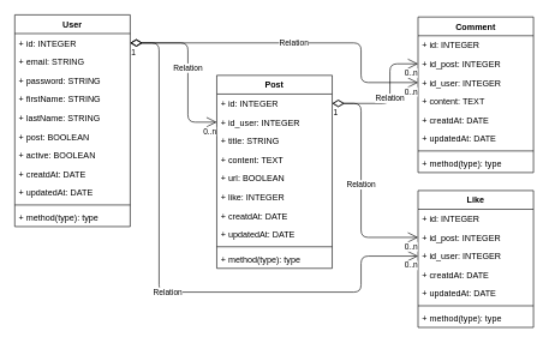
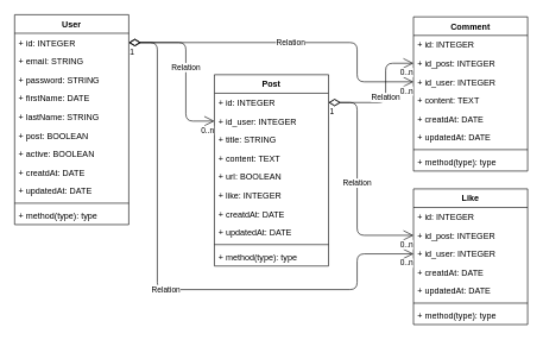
  <mxCell id="0" />
  <mxCell id="1" parent="0" />
  <mxCell id="2" value="Comment" style="swimlane;fontStyle=1;align=center;verticalAlign=top;childLayout=stackLayout;horizontal=1;startSize=26;horizontalStack=0;resizeParent=1;resizeParentMax=0;resizeLast=0;collapsible=1;marginBottom=0;" parent="1" vertex="1"><mxGeometry x="579" y="23" width="160" height="216" as="geometry" /></mxCell>
  <mxCell id="3" value="+ id: INTEGER" style="text;strokeColor=none;fillColor=none;align=left;verticalAlign=top;spacingLeft=4;spacingRight=4;overflow=hidden;rotatable=0;points=[[0,0.5],[1,0.5]];portConstraint=eastwest;" vertex="1" parent="2"><mxGeometry y="26" width="160" height="26" as="geometry" /></mxCell>
  <mxCell id="4" value="+ id_post: INTEGER" style="text;strokeColor=none;fillColor=none;align=left;verticalAlign=top;spacingLeft=4;spacingRight=4;overflow=hidden;rotatable=0;points=[[0,0.5],[1,0.5]];portConstraint=eastwest;" parent="2" vertex="1"><mxGeometry y="52" width="160" height="26" as="geometry" /></mxCell>
  <mxCell id="5" value="+ id_user: INTEGER" style="text;strokeColor=none;fillColor=none;align=left;verticalAlign=top;spacingLeft=4;spacingRight=4;overflow=hidden;rotatable=0;points=[[0,0.5],[1,0.5]];portConstraint=eastwest;" vertex="1" parent="2"><mxGeometry y="78" width="160" height="26" as="geometry" /></mxCell>
  <mxCell id="6" value="+ content: TEXT" style="text;strokeColor=none;fillColor=none;align=left;verticalAlign=top;spacingLeft=4;spacingRight=4;overflow=hidden;rotatable=0;points=[[0,0.5],[1,0.5]];portConstraint=eastwest;" vertex="1" parent="2"><mxGeometry y="104" width="160" height="26" as="geometry" /></mxCell>
  <mxCell id="7" value="+ creatdAt: DATE" style="text;strokeColor=none;fillColor=none;align=left;verticalAlign=top;spacingLeft=4;spacingRight=4;overflow=hidden;rotatable=0;points=[[0,0.5],[1,0.5]];portConstraint=eastwest;" vertex="1" parent="2"><mxGeometry y="130" width="160" height="26" as="geometry" /></mxCell>
  <mxCell id="8" value="+ updatedAt: DATE" style="text;strokeColor=none;fillColor=none;align=left;verticalAlign=top;spacingLeft=4;spacingRight=4;overflow=hidden;rotatable=0;points=[[0,0.5],[1,0.5]];portConstraint=eastwest;" vertex="1" parent="2"><mxGeometry y="156" width="160" height="26" as="geometry" /></mxCell>
  <mxCell id="9" value="" style="line;strokeWidth=1;fillColor=none;align=left;verticalAlign=middle;spacingTop=-1;spacingLeft=3;spacingRight=3;rotatable=0;labelPosition=right;points=[];portConstraint=eastwest;" parent="2" vertex="1"><mxGeometry y="182" width="160" height="8" as="geometry" /></mxCell>
  <mxCell id="10" value="+ method(type): type" style="text;strokeColor=none;fillColor=none;align=left;verticalAlign=top;spacingLeft=4;spacingRight=4;overflow=hidden;rotatable=0;points=[[0,0.5],[1,0.5]];portConstraint=eastwest;" parent="2" vertex="1"><mxGeometry y="190" width="160" height="26" as="geometry" /></mxCell>
  <mxCell id="11" value="Like" style="swimlane;fontStyle=1;align=center;verticalAlign=top;childLayout=stackLayout;horizontal=1;startSize=26;horizontalStack=0;resizeParent=1;resizeParentMax=0;resizeLast=0;collapsible=1;marginBottom=0;" parent="1" vertex="1"><mxGeometry x="579" y="264" width="160" height="190" as="geometry" /></mxCell>
  <mxCell id="12" value="+ id: INTEGER" style="text;strokeColor=none;fillColor=none;align=left;verticalAlign=top;spacingLeft=4;spacingRight=4;overflow=hidden;rotatable=0;points=[[0,0.5],[1,0.5]];portConstraint=eastwest;" vertex="1" parent="11"><mxGeometry y="26" width="160" height="26" as="geometry" /></mxCell>
  <mxCell id="13" value="+ id_post: INTEGER" style="text;strokeColor=none;fillColor=none;align=left;verticalAlign=top;spacingLeft=4;spacingRight=4;overflow=hidden;rotatable=0;points=[[0,0.5],[1,0.5]];portConstraint=eastwest;" vertex="1" parent="11"><mxGeometry y="52" width="160" height="26" as="geometry" /></mxCell>
  <mxCell id="14" value="+ id_user: INTEGER" style="text;strokeColor=none;fillColor=none;align=left;verticalAlign=top;spacingLeft=4;spacingRight=4;overflow=hidden;rotatable=0;points=[[0,0.5],[1,0.5]];portConstraint=eastwest;" vertex="1" parent="11"><mxGeometry y="78" width="160" height="26" as="geometry" /></mxCell>
  <mxCell id="15" value="+ creatdAt: DATE" style="text;strokeColor=none;fillColor=none;align=left;verticalAlign=top;spacingLeft=4;spacingRight=4;overflow=hidden;rotatable=0;points=[[0,0.5],[1,0.5]];portConstraint=eastwest;" vertex="1" parent="11"><mxGeometry y="104" width="160" height="26" as="geometry" /></mxCell>
  <mxCell id="16" value="+ updatedAt: DATE" style="text;strokeColor=none;fillColor=none;align=left;verticalAlign=top;spacingLeft=4;spacingRight=4;overflow=hidden;rotatable=0;points=[[0,0.5],[1,0.5]];portConstraint=eastwest;" vertex="1" parent="11"><mxGeometry y="130" width="160" height="26" as="geometry" /></mxCell>
  <mxCell id="17" value="" style="line;strokeWidth=1;fillColor=none;align=left;verticalAlign=middle;spacingTop=-1;spacingLeft=3;spacingRight=3;rotatable=0;labelPosition=right;points=[];portConstraint=eastwest;" parent="11" vertex="1"><mxGeometry y="156" width="160" height="8" as="geometry" /></mxCell>
  <mxCell id="18" value="+ method(type): type" style="text;strokeColor=none;fillColor=none;align=left;verticalAlign=top;spacingLeft=4;spacingRight=4;overflow=hidden;rotatable=0;points=[[0,0.5],[1,0.5]];portConstraint=eastwest;" parent="11" vertex="1"><mxGeometry y="164" width="160" height="26" as="geometry" /></mxCell>
  <mxCell id="19" value="Post" style="swimlane;fontStyle=1;align=center;verticalAlign=top;childLayout=stackLayout;horizontal=1;startSize=26;horizontalStack=0;resizeParent=1;resizeParentMax=0;resizeLast=0;collapsible=1;marginBottom=0;" vertex="1" parent="1"><mxGeometry x="300" y="104" width="160" height="268" as="geometry" /></mxCell>
  <mxCell id="20" value="+ id: INTEGER" style="text;strokeColor=none;fillColor=none;align=left;verticalAlign=top;spacingLeft=4;spacingRight=4;overflow=hidden;rotatable=0;points=[[0,0.5],[1,0.5]];portConstraint=eastwest;" vertex="1" parent="19"><mxGeometry y="26" width="160" height="26" as="geometry" /></mxCell>
  <mxCell id="21" value="+ id_user: INTEGER" style="text;strokeColor=none;fillColor=none;align=left;verticalAlign=top;spacingLeft=4;spacingRight=4;overflow=hidden;rotatable=0;points=[[0,0.5],[1,0.5]];portConstraint=eastwest;" vertex="1" parent="19"><mxGeometry y="52" width="160" height="26" as="geometry" /></mxCell>
  <mxCell id="22" value="+ title: STRING" style="text;strokeColor=none;fillColor=none;align=left;verticalAlign=top;spacingLeft=4;spacingRight=4;overflow=hidden;rotatable=0;points=[[0,0.5],[1,0.5]];portConstraint=eastwest;" vertex="1" parent="19"><mxGeometry y="78" width="160" height="26" as="geometry" /></mxCell>
  <mxCell id="23" value="+ content: TEXT" style="text;strokeColor=none;fillColor=none;align=left;verticalAlign=top;spacingLeft=4;spacingRight=4;overflow=hidden;rotatable=0;points=[[0,0.5],[1,0.5]];portConstraint=eastwest;" vertex="1" parent="19"><mxGeometry y="104" width="160" height="26" as="geometry" /></mxCell>
  <mxCell id="24" value="+ url: BOOLEAN" style="text;strokeColor=none;fillColor=none;align=left;verticalAlign=top;spacingLeft=4;spacingRight=4;overflow=hidden;rotatable=0;points=[[0,0.5],[1,0.5]];portConstraint=eastwest;" vertex="1" parent="19"><mxGeometry y="130" width="160" height="26" as="geometry" /></mxCell>
  <mxCell id="25" value="+ like: INTEGER" style="text;strokeColor=none;fillColor=none;align=left;verticalAlign=top;spacingLeft=4;spacingRight=4;overflow=hidden;rotatable=0;points=[[0,0.5],[1,0.5]];portConstraint=eastwest;" vertex="1" parent="19"><mxGeometry y="156" width="160" height="26" as="geometry" /></mxCell>
  <mxCell id="26" value="+ creatdAt: DATE" style="text;strokeColor=none;fillColor=none;align=left;verticalAlign=top;spacingLeft=4;spacingRight=4;overflow=hidden;rotatable=0;points=[[0,0.5],[1,0.5]];portConstraint=eastwest;" vertex="1" parent="19"><mxGeometry y="182" width="160" height="26" as="geometry" /></mxCell>
  <mxCell id="27" value="+ updatedAt: DATE" style="text;strokeColor=none;fillColor=none;align=left;verticalAlign=top;spacingLeft=4;spacingRight=4;overflow=hidden;rotatable=0;points=[[0,0.5],[1,0.5]];portConstraint=eastwest;" vertex="1" parent="19"><mxGeometry y="208" width="160" height="26" as="geometry" /></mxCell>
  <mxCell id="28" value="" style="line;strokeWidth=1;fillColor=none;align=left;verticalAlign=middle;spacingTop=-1;spacingLeft=3;spacingRight=3;rotatable=0;labelPosition=right;points=[];portConstraint=eastwest;" vertex="1" parent="19"><mxGeometry y="234" width="160" height="8" as="geometry" /></mxCell>
  <mxCell id="29" value="+ method(type): type" style="text;strokeColor=none;fillColor=none;align=left;verticalAlign=top;spacingLeft=4;spacingRight=4;overflow=hidden;rotatable=0;points=[[0,0.5],[1,0.5]];portConstraint=eastwest;" vertex="1" parent="19"><mxGeometry y="242" width="160" height="26" as="geometry" /></mxCell>
  <mxCell id="30" value="User" style="swimlane;fontStyle=1;align=center;verticalAlign=top;childLayout=stackLayout;horizontal=1;startSize=26;horizontalStack=0;resizeParent=1;resizeParentMax=0;resizeLast=0;collapsible=1;marginBottom=0;" vertex="1" parent="1"><mxGeometry x="20" y="20" width="160" height="294" as="geometry" /></mxCell>
  <mxCell id="31" value="+ id: INTEGER" style="text;strokeColor=none;fillColor=none;align=left;verticalAlign=top;spacingLeft=4;spacingRight=4;overflow=hidden;rotatable=0;points=[[0,0.5],[1,0.5]];portConstraint=eastwest;" vertex="1" parent="30"><mxGeometry y="26" width="160" height="26" as="geometry" /></mxCell>
  <mxCell id="32" value="+ email: STRING   " style="text;strokeColor=none;fillColor=none;align=left;verticalAlign=top;spacingLeft=4;spacingRight=4;overflow=hidden;rotatable=0;points=[[0,0.5],[1,0.5]];portConstraint=eastwest;" vertex="1" parent="30"><mxGeometry y="52" width="160" height="26" as="geometry" /></mxCell>
  <mxCell id="33" value="+ password: STRING" style="text;strokeColor=none;fillColor=none;align=left;verticalAlign=top;spacingLeft=4;spacingRight=4;overflow=hidden;rotatable=0;points=[[0,0.5],[1,0.5]];portConstraint=eastwest;" vertex="1" parent="30"><mxGeometry y="78" width="160" height="26" as="geometry" /></mxCell>
- <mxCell id="34" value="+ firstName: STRING" style="text;strokeColor=none;fillColor=none;align=left;verticalAlign=top;spacingLeft=4;spacingRight=4;overflow=hidden;rotatable=0;points=[[0,0.5],[1,0.5]];portConstraint=eastwest;" vertex="1" parent="30"><mxGeometry y="104" width="160" height="26" as="geometry" /></mxCell>
+ <mxCell id="34" value="+ firstName: DATE" style="text;strokeColor=none;fillColor=none;align=left;verticalAlign=top;spacingLeft=4;spacingRight=4;overflow=hidden;rotatable=0;points=[[0,0.5],[1,0.5]];portConstraint=eastwest;" vertex="1" parent="30"><mxGeometry y="104" width="160" height="26" as="geometry" /></mxCell>
  <mxCell id="35" value="+ lastName: STRING" style="text;strokeColor=none;fillColor=none;align=left;verticalAlign=top;spacingLeft=4;spacingRight=4;overflow=hidden;rotatable=0;points=[[0,0.5],[1,0.5]];portConstraint=eastwest;" vertex="1" parent="30"><mxGeometry y="130" width="160" height="26" as="geometry" /></mxCell>
  <mxCell id="36" value="+ post: BOOLEAN" style="text;strokeColor=none;fillColor=none;align=left;verticalAlign=top;spacingLeft=4;spacingRight=4;overflow=hidden;rotatable=0;points=[[0,0.5],[1,0.5]];portConstraint=eastwest;" vertex="1" parent="30"><mxGeometry y="156" width="160" height="26" as="geometry" /></mxCell>
  <mxCell id="37" value="+ active: BOOLEAN" style="text;strokeColor=none;fillColor=none;align=left;verticalAlign=top;spacingLeft=4;spacingRight=4;overflow=hidden;rotatable=0;points=[[0,0.5],[1,0.5]];portConstraint=eastwest;" vertex="1" parent="30"><mxGeometry y="182" width="160" height="26" as="geometry" /></mxCell>
  <mxCell id="38" value="+ creatdAt: DATE" style="text;strokeColor=none;fillColor=none;align=left;verticalAlign=top;spacingLeft=4;spacingRight=4;overflow=hidden;rotatable=0;points=[[0,0.5],[1,0.5]];portConstraint=eastwest;" vertex="1" parent="30"><mxGeometry y="208" width="160" height="26" as="geometry" /></mxCell>
  <mxCell id="39" value="+ updatedAt: DATE" style="text;strokeColor=none;fillColor=none;align=left;verticalAlign=top;spacingLeft=4;spacingRight=4;overflow=hidden;rotatable=0;points=[[0,0.5],[1,0.5]];portConstraint=eastwest;" vertex="1" parent="30"><mxGeometry y="234" width="160" height="26" as="geometry" /></mxCell>
  <mxCell id="40" value="" style="line;strokeWidth=1;fillColor=none;align=left;verticalAlign=middle;spacingTop=-1;spacingLeft=3;spacingRight=3;rotatable=0;labelPosition=right;points=[];portConstraint=eastwest;" vertex="1" parent="30"><mxGeometry y="260" width="160" height="8" as="geometry" /></mxCell>
  <mxCell id="41" value="+ method(type): type" style="text;strokeColor=none;fillColor=none;align=left;verticalAlign=top;spacingLeft=4;spacingRight=4;overflow=hidden;rotatable=0;points=[[0,0.5],[1,0.5]];portConstraint=eastwest;" vertex="1" parent="30"><mxGeometry y="268" width="160" height="26" as="geometry" /></mxCell>
  <mxCell id="42" value="Relation" style="endArrow=open;html=1;endSize=12;startArrow=diamondThin;startSize=14;startFill=0;edgeStyle=orthogonalEdgeStyle;exitX=1;exitY=0.5;exitDx=0;exitDy=0;entryX=0;entryY=0.5;entryDx=0;entryDy=0;" edge="1" parent="1" source="31" target="21"><mxGeometry relative="1" as="geometry"><mxPoint x="200" y="354" as="sourcePoint" /><mxPoint x="250" y="344" as="targetPoint" /><Array as="points"><mxPoint x="260" y="59" /><mxPoint x="260" y="169" /></Array></mxGeometry></mxCell>
  <mxCell id="43" value="1" style="edgeLabel;resizable=0;html=1;align=left;verticalAlign=top;" connectable="0" vertex="1" parent="42"><mxGeometry x="-1" relative="1" as="geometry" /></mxCell>
  <mxCell id="44" value="0..n" style="edgeLabel;resizable=0;html=1;align=right;verticalAlign=top;" connectable="0" vertex="1" parent="42"><mxGeometry x="1" relative="1" as="geometry" /></mxCell>
  <mxCell id="45" value="Relation" style="endArrow=open;html=1;endSize=12;startArrow=diamondThin;startSize=14;startFill=0;edgeStyle=orthogonalEdgeStyle;" edge="1" parent="1" source="31" target="5"><mxGeometry relative="1" as="geometry"><mxPoint x="190" y="374" as="sourcePoint" /><mxPoint x="310" y="400" as="targetPoint" /><Array as="points"><mxPoint x="500" y="59" /><mxPoint x="500" y="114" /></Array></mxGeometry></mxCell>
  <mxCell id="46" value="1" style="edgeLabel;resizable=0;html=1;align=left;verticalAlign=top;" connectable="0" vertex="1" parent="45"><mxGeometry x="-1" relative="1" as="geometry" /></mxCell>
  <mxCell id="47" value="0..n" style="edgeLabel;resizable=0;html=1;align=right;verticalAlign=top;" connectable="0" vertex="1" parent="45"><mxGeometry x="1" relative="1" as="geometry" /></mxCell>
  <mxCell id="48" value="Relation" style="endArrow=open;html=1;endSize=12;startArrow=diamondThin;startSize=14;startFill=0;edgeStyle=orthogonalEdgeStyle;entryX=0;entryY=0.5;entryDx=0;entryDy=0;" edge="1" parent="1" source="31" target="14"><mxGeometry relative="1" as="geometry"><mxPoint x="190" y="72" as="sourcePoint" /><mxPoint x="350" y="329" as="targetPoint" /><Array as="points"><mxPoint x="220" y="59" /><mxPoint x="220" y="405" /><mxPoint x="500" y="405" /><mxPoint x="500" y="355" /></Array></mxGeometry></mxCell>
  <mxCell id="49" value="1" style="edgeLabel;resizable=0;html=1;align=left;verticalAlign=top;" connectable="0" vertex="1" parent="48"><mxGeometry x="-1" relative="1" as="geometry" /></mxCell>
  <mxCell id="50" value="0..n" style="edgeLabel;resizable=0;html=1;align=right;verticalAlign=top;" connectable="0" vertex="1" parent="48"><mxGeometry x="1" relative="1" as="geometry" /></mxCell>
  <mxCell id="51" value="Relation" style="endArrow=open;html=1;endSize=12;startArrow=diamondThin;startSize=14;startFill=0;edgeStyle=orthogonalEdgeStyle;exitX=1;exitY=0.5;exitDx=0;exitDy=0;entryX=0;entryY=0.5;entryDx=0;entryDy=0;" edge="1" parent="1" source="20" target="4"><mxGeometry relative="1" as="geometry"><mxPoint x="250" y="184" as="sourcePoint" /><mxPoint x="650" y="236" as="targetPoint" /><Array as="points"><mxPoint x="540" y="143" /><mxPoint x="540" y="88" /></Array></mxGeometry></mxCell>
  <mxCell id="52" value="1" style="edgeLabel;resizable=0;html=1;align=left;verticalAlign=top;" connectable="0" vertex="1" parent="51"><mxGeometry x="-1" relative="1" as="geometry" /></mxCell>
  <mxCell id="53" value="0..n" style="edgeLabel;resizable=0;html=1;align=right;verticalAlign=top;" connectable="0" vertex="1" parent="51"><mxGeometry x="1" relative="1" as="geometry" /></mxCell>
  <mxCell id="54" value="Relation" style="endArrow=open;html=1;endSize=12;startArrow=diamondThin;startSize=14;startFill=0;edgeStyle=orthogonalEdgeStyle;entryX=0;entryY=0.5;entryDx=0;entryDy=0;exitX=1;exitY=0.5;exitDx=0;exitDy=0;" edge="1" parent="1" source="20" target="13"><mxGeometry relative="1" as="geometry"><mxPoint x="390" y="36" as="sourcePoint" /><mxPoint x="586" y="347" as="targetPoint" /><Array as="points"><mxPoint x="500" y="143" /><mxPoint x="500" y="329" /></Array></mxGeometry></mxCell>
  <mxCell id="55" value="1" style="edgeLabel;resizable=0;html=1;align=left;verticalAlign=top;" connectable="0" vertex="1" parent="54"><mxGeometry x="-1" relative="1" as="geometry" /></mxCell>
  <mxCell id="56" value="0..n" style="edgeLabel;resizable=0;html=1;align=right;verticalAlign=top;" connectable="0" vertex="1" parent="54"><mxGeometry x="1" relative="1" as="geometry" /></mxCell>
